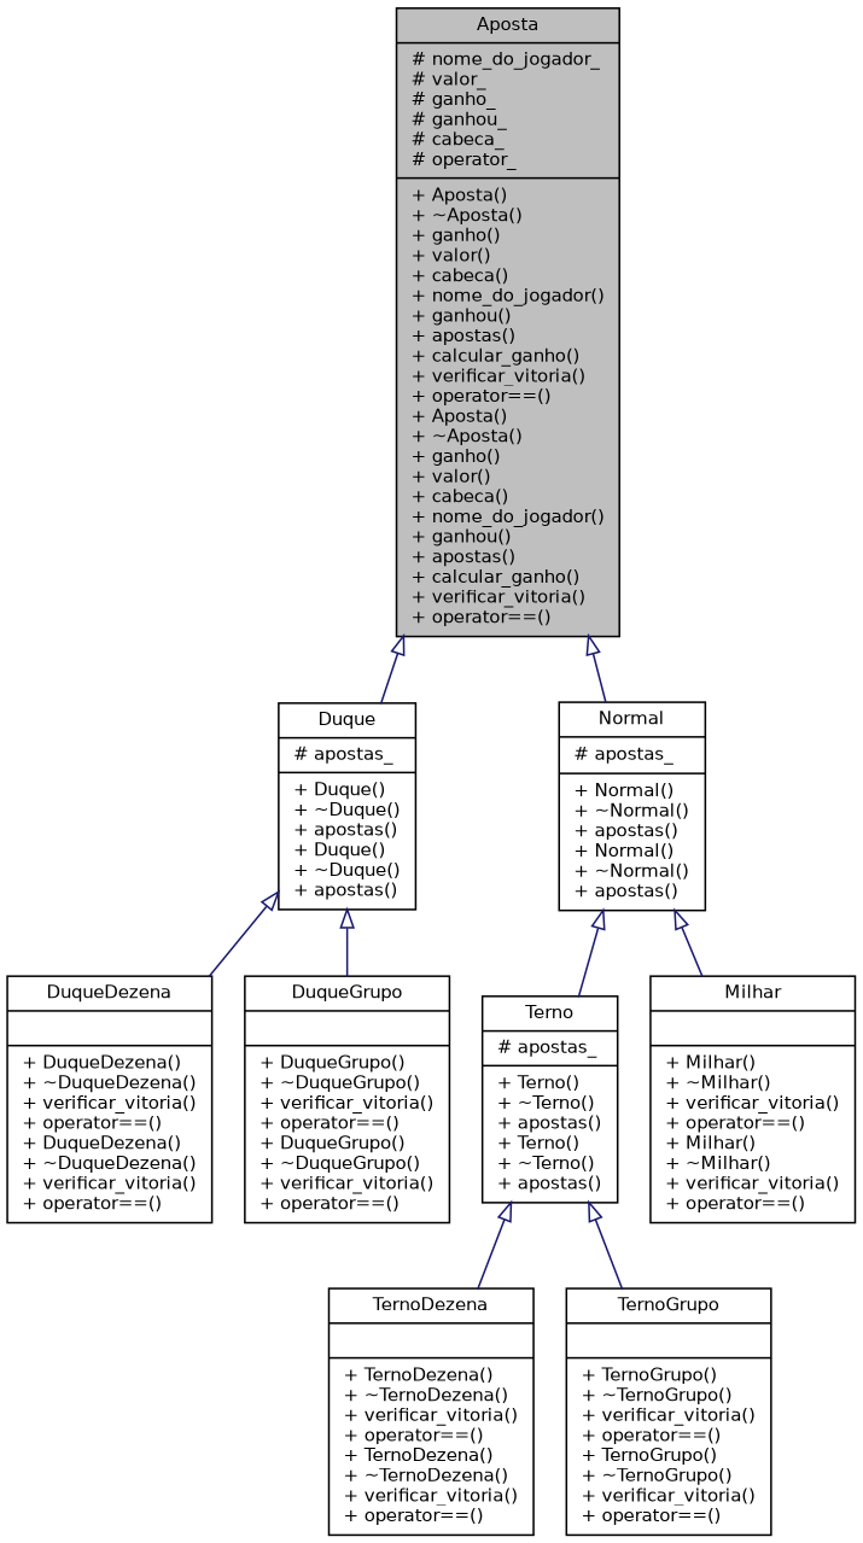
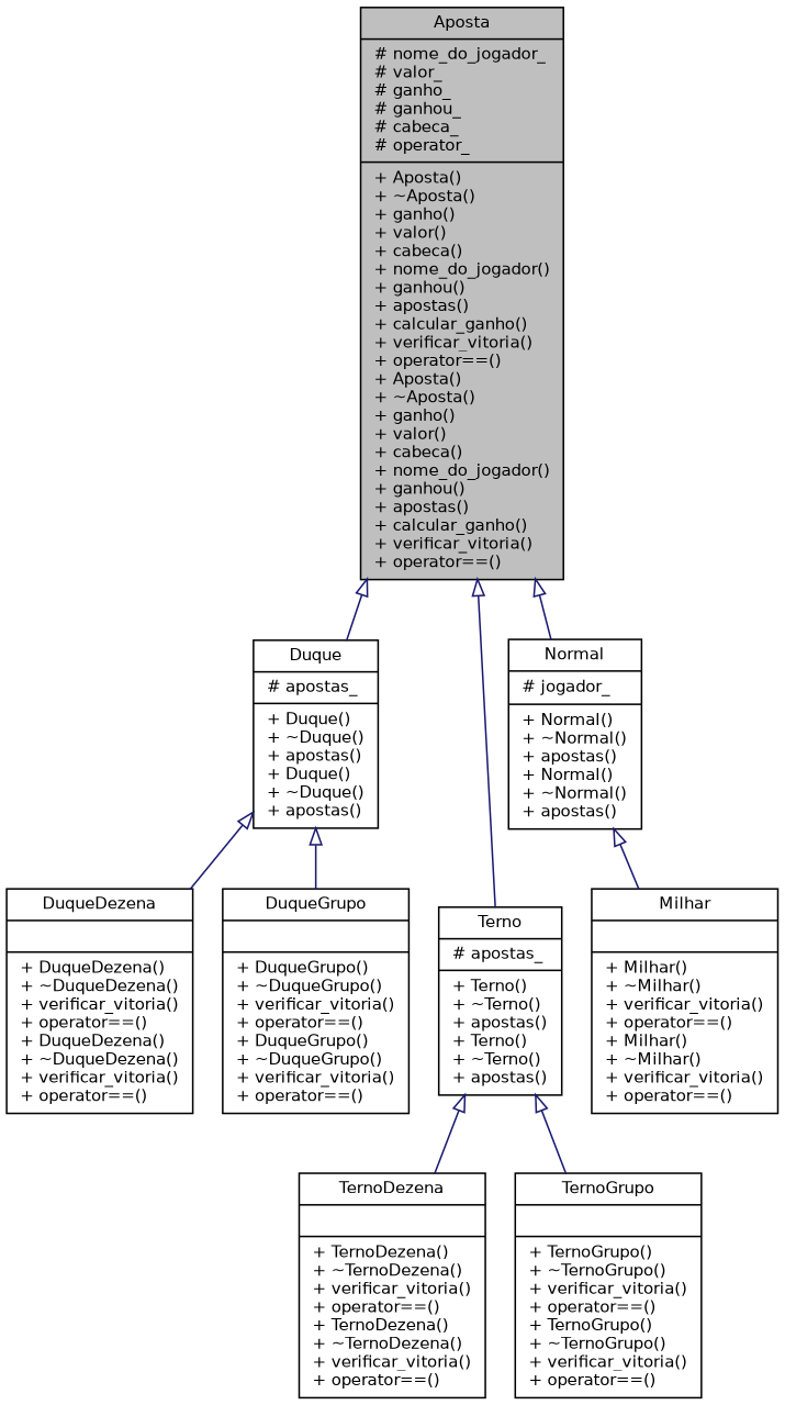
  digraph {
    node [color=black fillcolor=white fontname=Helvetica fontsize=10 shape=record style=filled]
    edge [arrowtail=onormal color=midnightblue dir=back fontname=Helvetica fontsize=10 labelfontname=Helvetica labelfontsize=10 style=solid]
    n1 [fillcolor=grey75 fontcolor=black height=0.2 label="{Aposta\n|# nome_do_jogador_\l# valor_\l# ganho_\l# ganhou_\l# cabeca_\l# operator_\l|+ Aposta()\l+ ~Aposta()\l+ ganho()\l+ valor()\l+ cabeca()\l+ nome_do_jogador()\l+ ganhou()\l+ apostas()\l+ calcular_ganho()\l+ verificar_vitoria()\l+ operator==()\l+ Aposta()\l+ ~Aposta()\l+ ganho()\l+ valor()\l+ cabeca()\l+ nome_do_jogador()\l+ ganhou()\l+ apostas()\l+ calcular_ganho()\l+ verificar_vitoria()\l+ operator==()\l}" width=0.4]
    n2 [height=0.2 label="{Duque\n|# apostas_\l|+ Duque()\l+ ~Duque()\l+ apostas()\l+ Duque()\l+ ~Duque()\l+ apostas()\l}" width=0.4]
-   n3 [height=0.2 label="{Normal\n|# apostas_\l|+ Normal()\l+ ~Normal()\l+ apostas()\l+ Normal()\l+ ~Normal()\l+ apostas()\l}" width=0.4]
+   n3 [height=0.2 label="{Normal\n|# jogador_\l|+ Normal()\l+ ~Normal()\l+ apostas()\l+ Normal()\l+ ~Normal()\l+ apostas()\l}" width=0.4]
    n4 [height=0.2 label="{Terno\n|# apostas_\l|+ Terno()\l+ ~Terno()\l+ apostas()\l+ Terno()\l+ ~Terno()\l+ apostas()\l}" width=0.4]
    n5 [height=0.2 label="{DuqueDezena\n||+ DuqueDezena()\l+ ~DuqueDezena()\l+ verificar_vitoria()\l+ operator==()\l+ DuqueDezena()\l+ ~DuqueDezena()\l+ verificar_vitoria()\l+ operator==()\l}" width=0.4]
    n6 [height=0.2 label="{DuqueGrupo\n||+ DuqueGrupo()\l+ ~DuqueGrupo()\l+ verificar_vitoria()\l+ operator==()\l+ DuqueGrupo()\l+ ~DuqueGrupo()\l+ verificar_vitoria()\l+ operator==()\l}" width=0.4]
    n7 [height=0.2 label="{Milhar\n||+ Milhar()\l+ ~Milhar()\l+ verificar_vitoria()\l+ operator==()\l+ Milhar()\l+ ~Milhar()\l+ verificar_vitoria()\l+ operator==()\l}" width=0.4]
    n8 [height=0.2 label="{TernoDezena\n||+ TernoDezena()\l+ ~TernoDezena()\l+ verificar_vitoria()\l+ operator==()\l+ TernoDezena()\l+ ~TernoDezena()\l+ verificar_vitoria()\l+ operator==()\l}" width=0.4]
    n9 [height=0.2 label="{TernoGrupo\n||+ TernoGrupo()\l+ ~TernoGrupo()\l+ verificar_vitoria()\l+ operator==()\l+ TernoGrupo()\l+ ~TernoGrupo()\l+ verificar_vitoria()\l+ operator==()\l}" width=0.4]
    n1 -> n2
    n1 -> n3
-   n3 -> n4
+   n1 -> n4
    n2 -> n5
    n2 -> n6
    n3 -> n7
    n4 -> n8
    n4 -> n9
  }
